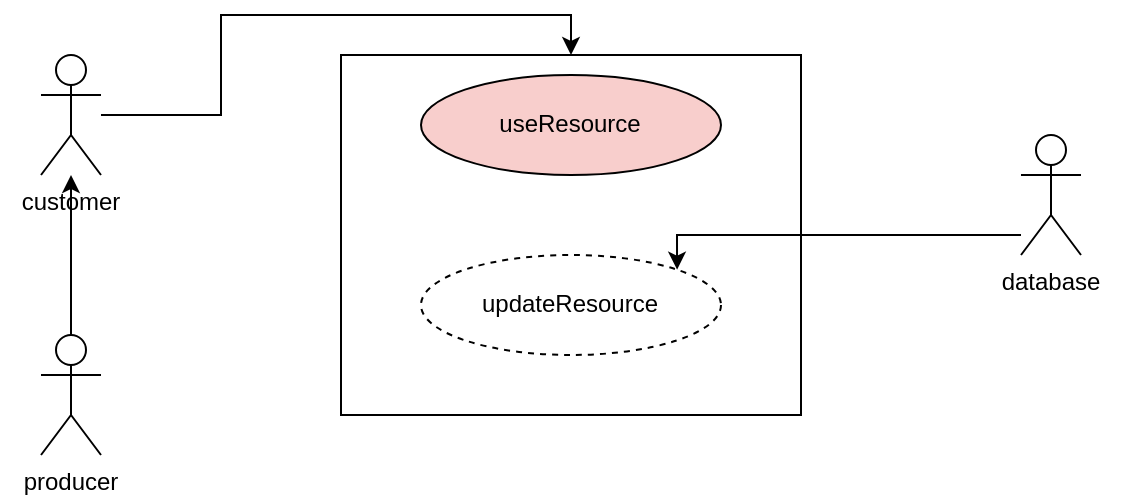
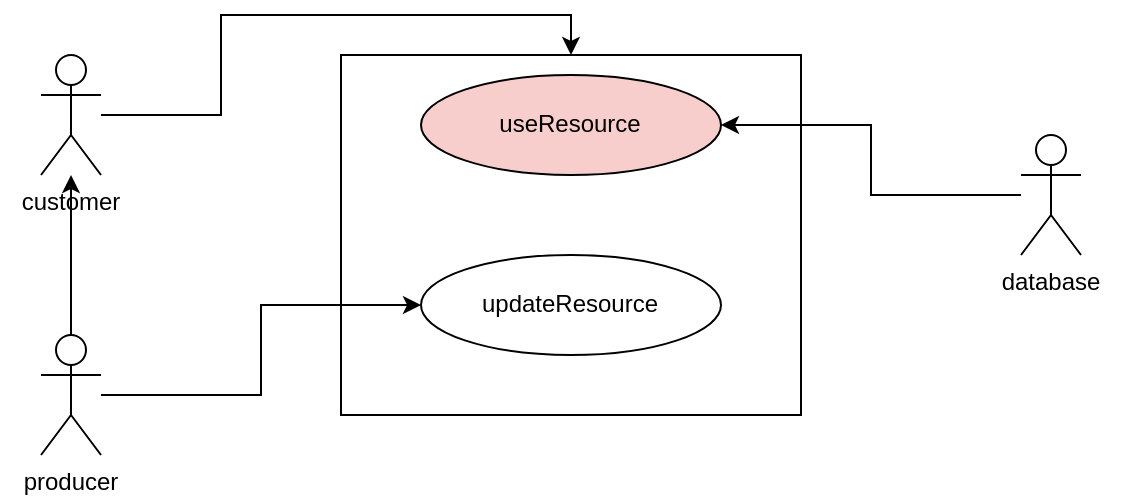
  <mxCell id="0" />
  <mxCell id="1" parent="0" />
  <mxCell id="2" style="edgeStyle=orthogonalEdgeStyle;rounded=0;orthogonalLoop=1;jettySize=auto;html=1;entryX=0.5;entryY=0;entryDx=0;entryDy=0;" edge="1" parent="1" source="3" target="4"><mxGeometry relative="1" as="geometry" /></mxCell>
  <mxCell id="3" value="customer" style="shape=umlActor;verticalLabelPosition=bottom;verticalAlign=top;html=1;outlineConnect=0;" vertex="1" parent="1"><mxGeometry x="20" y="20" width="30" height="60" as="geometry" /></mxCell>
  <mxCell id="4" value="" style="whiteSpace=wrap;html=1;verticalAlign=top;" vertex="1" parent="1"><mxGeometry x="170" y="20" width="230" height="180" as="geometry" /></mxCell>
+ <mxCell id="5" style="edgeStyle=orthogonalEdgeStyle;rounded=0;orthogonalLoop=1;jettySize=auto;html=1;entryX=0;entryY=0.5;entryDx=0;entryDy=0;" edge="1" parent="1" source="7" target="12"><mxGeometry relative="1" as="geometry" /></mxCell>
  <mxCell id="6" style="edgeStyle=orthogonalEdgeStyle;rounded=0;orthogonalLoop=1;jettySize=auto;html=1;" edge="1" parent="1" source="7" target="3"><mxGeometry relative="1" as="geometry" /></mxCell>
  <mxCell id="7" value="producer" style="shape=umlActor;verticalLabelPosition=bottom;verticalAlign=top;html=1;outlineConnect=0;" vertex="1" parent="1"><mxGeometry x="20" y="160" width="30" height="60" as="geometry" /></mxCell>
- <mxCell id="8" style="edgeStyle=orthogonalEdgeStyle;rounded=0;orthogonalLoop=1;jettySize=auto;html=1;entryX=1;entryY=0;entryDx=0;entryDy=0;" edge="1" parent="1" source="10" target="12"><mxGeometry relative="1" as="geometry"><Array as="points"><mxPoint x="338" y="110" /></Array></mxGeometry></mxCell>
+ <mxCell id="9" style="edgeStyle=orthogonalEdgeStyle;rounded=0;orthogonalLoop=1;jettySize=auto;html=1;entryX=1;entryY=0.5;entryDx=0;entryDy=0;" edge="1" parent="1" source="10" target="11"><mxGeometry relative="1" as="geometry" /></mxCell>
  <mxCell id="10" value="database" style="shape=umlActor;verticalLabelPosition=bottom;verticalAlign=top;html=1;outlineConnect=0;" vertex="1" parent="1"><mxGeometry x="510" y="60" width="30" height="60" as="geometry" /></mxCell>
  <mxCell id="11" value="useResource" style="ellipse;whiteSpace=wrap;html=1;fillColor=#f8cecc;" vertex="1" parent="1"><mxGeometry x="210" y="30" width="150" height="50" as="geometry" /></mxCell>
- <mxCell id="12" value="updateResource" style="ellipse;whiteSpace=wrap;html=1;dashed=1;" vertex="1" parent="1"><mxGeometry x="210" y="120" width="150" height="50" as="geometry" /></mxCell>
+ <mxCell id="12" value="updateResource" style="ellipse;whiteSpace=wrap;html=1;" vertex="1" parent="1"><mxGeometry x="210" y="120" width="150" height="50" as="geometry" /></mxCell>
